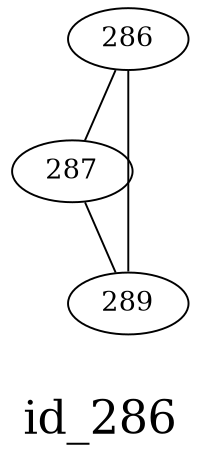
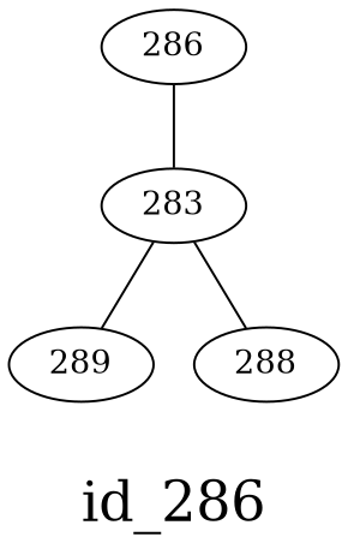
  graph {
    fontsize=24
    label="\nid_286\n"
    splines=false
    node [shape=ellipse]
    286 [height=0.3 width=0.3]
-   287 [height=0.3 width=0.3]
+   287 [height=0.3 width=0.3 label=283]
    289 [height=0.3 width=0.3]
+   288 [height=0.3 width=0.3]
    286 -- 287
-   286 -- 289
    287 -- 289
+   287 -- 288
  }
